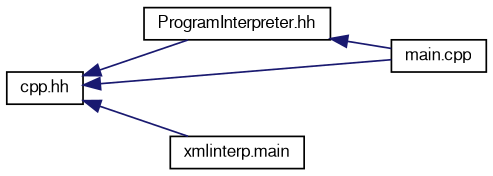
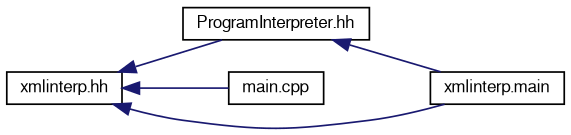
  digraph {
    rankdir=LR
    node [color=black fillcolor=white fontname=FreeSans fontsize=10 shape=record style=filled]
    edge [color=midnightblue dir=back fontname=FreeSans fontsize=10 labelfontname=FreeSans labelfontsize=10 style=solid]
-   n1 [height=0.2 label="cpp.hh" width=0.4]
+   n1 [height=0.2 label="xmlinterp.hh" width=0.4]
    n2 [height=0.2 label="ProgramInterpreter.hh" width=0.4]
    n3 [height=0.2 label="main.cpp" width=0.4]
    n4 [height=0.2 label="xmlinterp.main" width=0.4]
    n1 -> n2
    n1 -> n3
    n1 -> n4
-   n2 -> n3
+   n2 -> n4
  }
